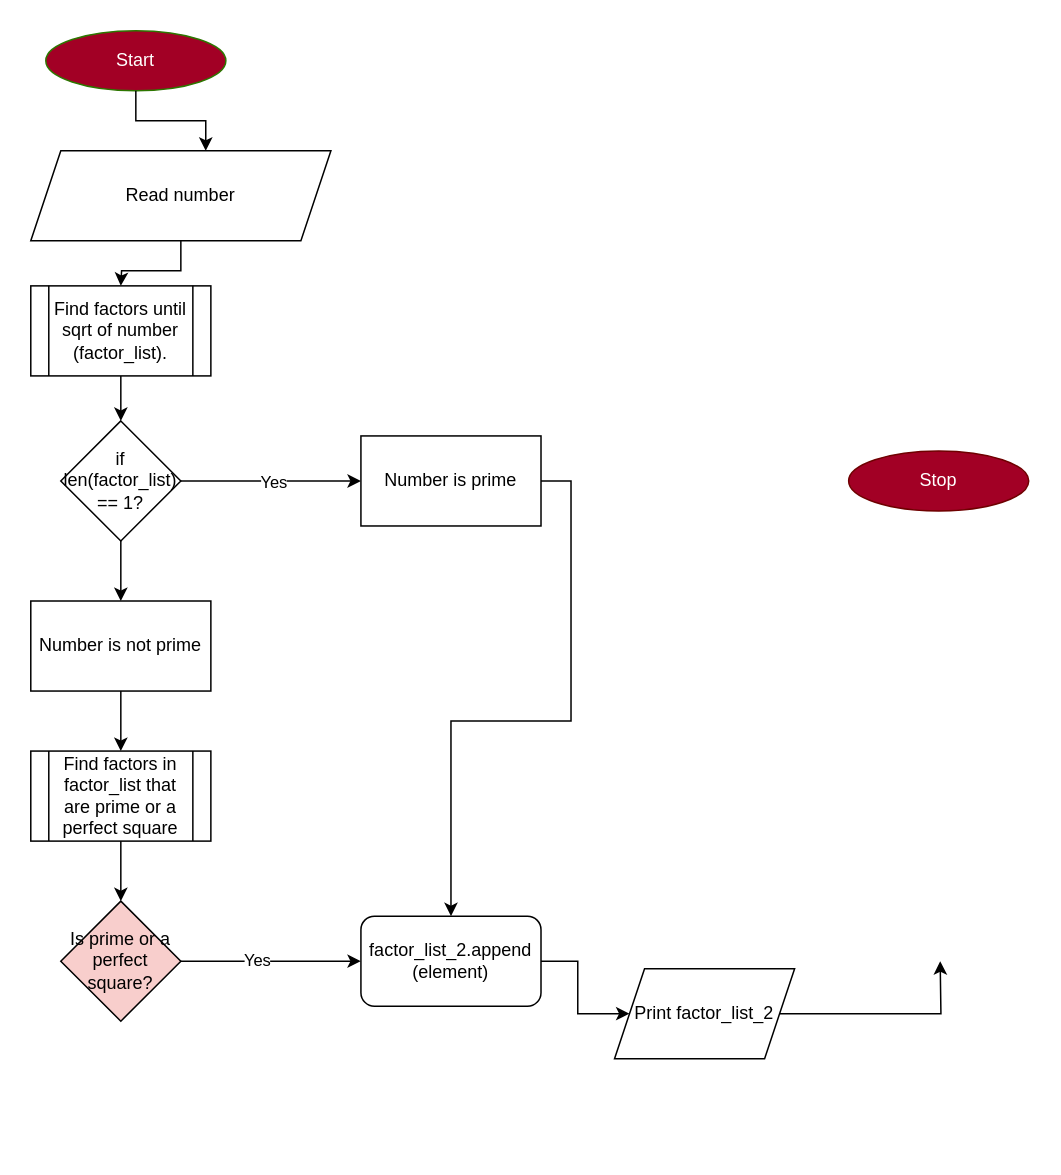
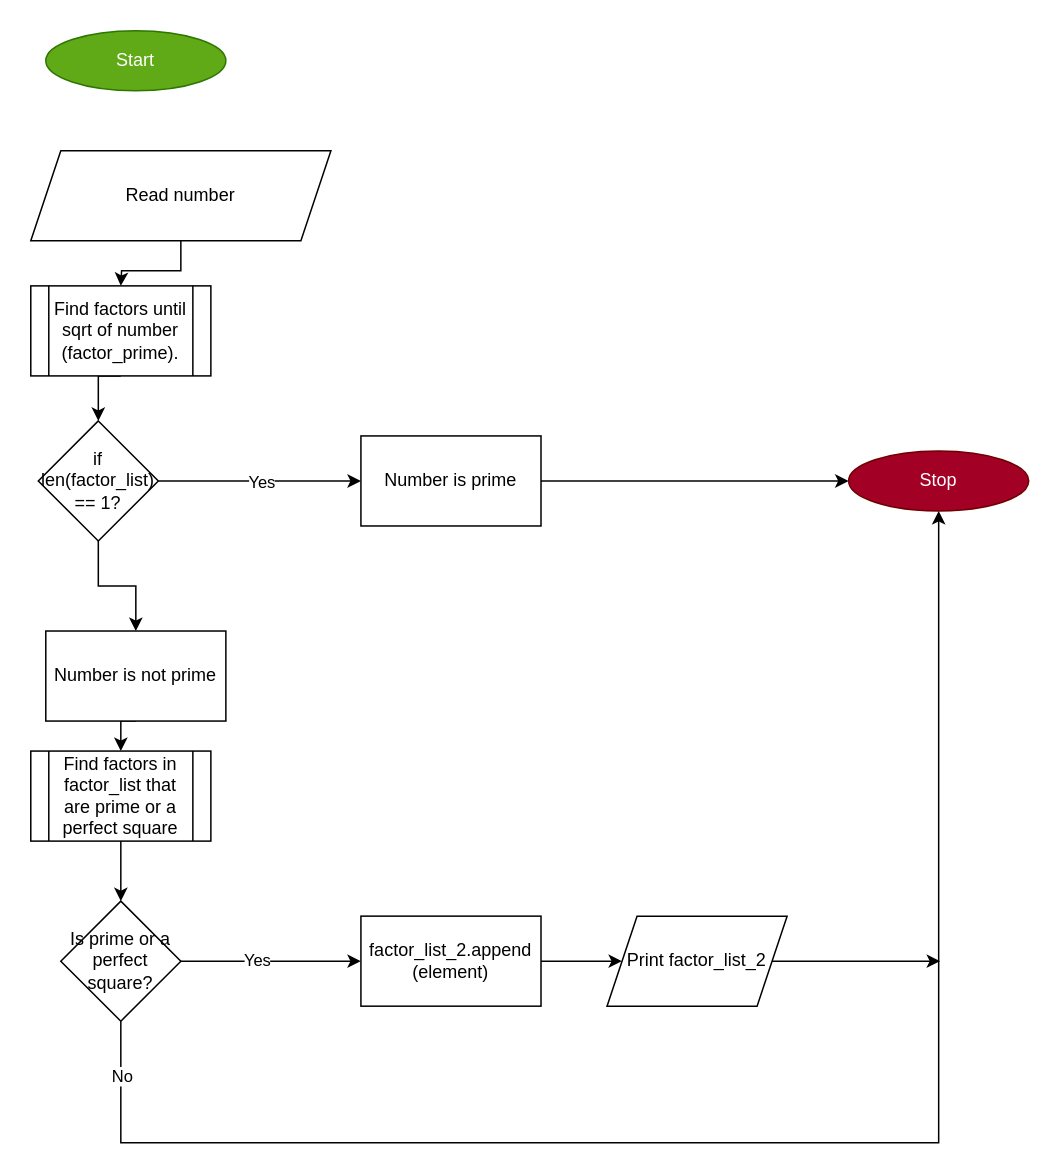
  <mxCell id="0" />
  <mxCell id="1" parent="0" />
  <mxCell id="2" style="edgeStyle=orthogonalEdgeStyle;rounded=0;orthogonalLoop=1;jettySize=auto;html=1;exitX=0.5;exitY=1;exitDx=0;exitDy=0;entryX=0.5;entryY=0;entryDx=0;entryDy=0;" parent="1" source="3" edge="1"><mxGeometry relative="1" as="geometry"><mxPoint x="80" y="190" as="targetPoint" /></mxGeometry></mxCell>
  <mxCell id="3" value="Read number" style="shape=parallelogram;perimeter=parallelogramPerimeter;whiteSpace=wrap;html=1;fixedSize=1;" parent="1" vertex="1"><mxGeometry x="20" y="100" width="200" height="60" as="geometry" /></mxCell>
- <mxCell id="4" value="Start" style="ellipse;whiteSpace=wrap;html=1;fillColor=#a20025;fontColor=#ffffff;strokeColor=#2D7600;" parent="1" vertex="1"><mxGeometry x="30" y="20" width="120" height="40" as="geometry" /></mxCell>
- <mxCell id="5" style="edgeStyle=orthogonalEdgeStyle;rounded=0;orthogonalLoop=1;jettySize=auto;html=1;exitX=0.5;exitY=1;exitDx=0;exitDy=0;entryX=0.583;entryY=0;entryDx=0;entryDy=0;entryPerimeter=0;" parent="1" source="4" target="3" edge="1"><mxGeometry relative="1" as="geometry" /></mxCell>
+ <mxCell id="4" value="Start" style="ellipse;whiteSpace=wrap;html=1;fillColor=#60a917;fontColor=#ffffff;strokeColor=#2D7600;" parent="1" vertex="1"><mxGeometry x="30" y="20" width="120" height="40" as="geometry" /></mxCell>
  <mxCell id="6" style="edgeStyle=orthogonalEdgeStyle;rounded=0;orthogonalLoop=1;jettySize=auto;html=1;exitX=0.5;exitY=1;exitDx=0;exitDy=0;entryX=0.5;entryY=0;entryDx=0;entryDy=0;" parent="1" source="7" target="11" edge="1"><mxGeometry relative="1" as="geometry" /></mxCell>
- <mxCell id="7" value="Find factors until sqrt of number&lt;br&gt;(factor_list)." style="shape=process;whiteSpace=wrap;html=1;backgroundOutline=1;" parent="1" vertex="1"><mxGeometry x="20" y="190" width="120" height="60" as="geometry" /></mxCell>
+ <mxCell id="7" value="Find factors until sqrt of number&lt;br&gt;(factor_prime)." style="shape=process;whiteSpace=wrap;html=1;backgroundOutline=1;" parent="1" vertex="1"><mxGeometry x="20" y="190" width="120" height="60" as="geometry" /></mxCell>
  <mxCell id="8" style="edgeStyle=orthogonalEdgeStyle;rounded=0;orthogonalLoop=1;jettySize=auto;html=1;exitX=1;exitY=0.5;exitDx=0;exitDy=0;entryX=0;entryY=0.5;entryDx=0;entryDy=0;" parent="1" source="11" target="13" edge="1"><mxGeometry relative="1" as="geometry" /></mxCell>
  <mxCell id="9" value="Yes" style="edgeLabel;html=1;align=center;verticalAlign=middle;resizable=0;points=[];" parent="8" vertex="1" connectable="0"><mxGeometry x="0.014" relative="1" as="geometry"><mxPoint as="offset" /></mxGeometry></mxCell>
  <mxCell id="10" style="edgeStyle=orthogonalEdgeStyle;rounded=0;orthogonalLoop=1;jettySize=auto;html=1;exitX=0.5;exitY=1;exitDx=0;exitDy=0;entryX=0.5;entryY=0;entryDx=0;entryDy=0;" parent="1" source="11" target="15" edge="1"><mxGeometry relative="1" as="geometry" /></mxCell>
- <mxCell id="11" value="if len(factor_list)&lt;br&gt;== 1?" style="rhombus;whiteSpace=wrap;html=1;" parent="1" vertex="1"><mxGeometry x="40" y="280" width="80" height="80" as="geometry" /></mxCell>
- <mxCell id="12" style="edgeStyle=orthogonalEdgeStyle;rounded=0;orthogonalLoop=1;jettySize=auto;html=1;exitX=1;exitY=0.5;exitDx=0;exitDy=0;" parent="1" source="13" target="25" edge="1"><mxGeometry relative="1" as="geometry" /></mxCell>
+ <mxCell id="11" value="if len(factor_list)&lt;br&gt;== 1?" style="rhombus;whiteSpace=wrap;html=1;" parent="1" vertex="1"><mxGeometry x="25" y="280" width="80" height="80" as="geometry" /></mxCell>
+ <mxCell id="12" style="edgeStyle=orthogonalEdgeStyle;rounded=0;orthogonalLoop=1;jettySize=auto;html=1;exitX=1;exitY=0.5;exitDx=0;exitDy=0;" parent="1" source="13" target="18" edge="1"><mxGeometry relative="1" as="geometry" /></mxCell>
  <mxCell id="13" value="Number is prime" style="rounded=0;whiteSpace=wrap;html=1;" parent="1" vertex="1"><mxGeometry x="240" y="290" width="120" height="60" as="geometry" /></mxCell>
  <mxCell id="14" style="edgeStyle=orthogonalEdgeStyle;rounded=0;orthogonalLoop=1;jettySize=auto;html=1;exitX=0.5;exitY=1;exitDx=0;exitDy=0;entryX=0.5;entryY=0;entryDx=0;entryDy=0;" parent="1" source="15" target="17" edge="1"><mxGeometry relative="1" as="geometry" /></mxCell>
- <mxCell id="15" value="Number is not prime" style="rounded=0;whiteSpace=wrap;html=1;" parent="1" vertex="1"><mxGeometry x="20" y="400" width="120" height="60" as="geometry" /></mxCell>
+ <mxCell id="15" value="Number is not prime" style="rounded=0;whiteSpace=wrap;html=1;" parent="1" vertex="1"><mxGeometry x="30" y="420" width="120" height="60" as="geometry" /></mxCell>
  <mxCell id="16" style="edgeStyle=orthogonalEdgeStyle;rounded=0;orthogonalLoop=1;jettySize=auto;html=1;exitX=0.5;exitY=1;exitDx=0;exitDy=0;entryX=0.5;entryY=0;entryDx=0;entryDy=0;" parent="1" source="17" target="23" edge="1"><mxGeometry relative="1" as="geometry" /></mxCell>
  <mxCell id="17" value="Find factors in factor_list that are prime or a perfect square" style="shape=process;whiteSpace=wrap;html=1;backgroundOutline=1;" parent="1" vertex="1"><mxGeometry x="20" y="500" width="120" height="60" as="geometry" /></mxCell>
  <mxCell id="18" value="Stop" style="ellipse;whiteSpace=wrap;html=1;fillColor=#a20025;fontColor=#ffffff;strokeColor=#6F0000;" parent="1" vertex="1"><mxGeometry x="565" y="300" width="120" height="40" as="geometry" /></mxCell>
  <mxCell id="19" style="edgeStyle=orthogonalEdgeStyle;rounded=0;orthogonalLoop=1;jettySize=auto;html=1;exitX=1;exitY=0.5;exitDx=0;exitDy=0;entryX=0;entryY=0.5;entryDx=0;entryDy=0;" parent="1" source="23" target="25" edge="1"><mxGeometry relative="1" as="geometry" /></mxCell>
  <mxCell id="20" value="Yes" style="edgeLabel;html=1;align=center;verticalAlign=middle;resizable=0;points=[];" parent="19" vertex="1" connectable="0"><mxGeometry x="-0.167" y="1" relative="1" as="geometry"><mxPoint as="offset" /></mxGeometry></mxCell>
- <mxCell id="23" value="Is prime or a perfect square?" style="rhombus;whiteSpace=wrap;html=1;fillColor=#f8cecc;" parent="1" vertex="1"><mxGeometry x="40" y="600" width="80" height="80" as="geometry" /></mxCell>
+ <mxCell id="21" style="edgeStyle=orthogonalEdgeStyle;rounded=0;orthogonalLoop=1;jettySize=auto;html=1;exitX=0.5;exitY=1;exitDx=0;exitDy=0;entryX=0.5;entryY=1;entryDx=0;entryDy=0;" parent="1" source="23" target="18" edge="1"><mxGeometry relative="1" as="geometry"><Array as="points"><mxPoint x="80" y="761" /><mxPoint x="625" y="761" /></Array></mxGeometry></mxCell>
+ <mxCell id="22" value="No" style="edgeLabel;html=1;align=center;verticalAlign=middle;resizable=0;points=[];" parent="21" vertex="1" connectable="0"><mxGeometry x="-0.931" relative="1" as="geometry"><mxPoint as="offset" /></mxGeometry></mxCell>
+ <mxCell id="23" value="Is prime or a perfect square?" style="rhombus;whiteSpace=wrap;html=1;" parent="1" vertex="1"><mxGeometry x="40" y="600" width="80" height="80" as="geometry" /></mxCell>
  <mxCell id="24" style="edgeStyle=orthogonalEdgeStyle;rounded=0;orthogonalLoop=1;jettySize=auto;html=1;exitX=1;exitY=0.5;exitDx=0;exitDy=0;entryX=0;entryY=0.5;entryDx=0;entryDy=0;" parent="1" source="25" target="27" edge="1"><mxGeometry relative="1" as="geometry" /></mxCell>
- <mxCell id="25" value="factor_list_2.append&lt;br&gt;(element)" style="whiteSpace=wrap;html=1;rounded=1;" parent="1" vertex="1"><mxGeometry x="240" y="610" width="120" height="60" as="geometry" /></mxCell>
+ <mxCell id="25" value="factor_list_2.append&lt;br&gt;(element)" style="rounded=0;whiteSpace=wrap;html=1;" parent="1" vertex="1"><mxGeometry x="240" y="610" width="120" height="60" as="geometry" /></mxCell>
  <mxCell id="26" style="edgeStyle=orthogonalEdgeStyle;rounded=0;orthogonalLoop=1;jettySize=auto;html=1;exitX=1;exitY=0.5;exitDx=0;exitDy=0;" parent="1" source="27" edge="1"><mxGeometry relative="1" as="geometry"><mxPoint x="626" y="640" as="targetPoint" /></mxGeometry></mxCell>
- <mxCell id="27" value="Print factor_list_2" style="shape=parallelogram;perimeter=parallelogramPerimeter;whiteSpace=wrap;html=1;fixedSize=1;" parent="1" vertex="1"><mxGeometry x="409" y="645" width="120" height="60" as="geometry" /></mxCell>
+ <mxCell id="27" value="Print factor_list_2" style="shape=parallelogram;perimeter=parallelogramPerimeter;whiteSpace=wrap;html=1;fixedSize=1;" parent="1" vertex="1"><mxGeometry x="404" y="610" width="120" height="60" as="geometry" /></mxCell>
